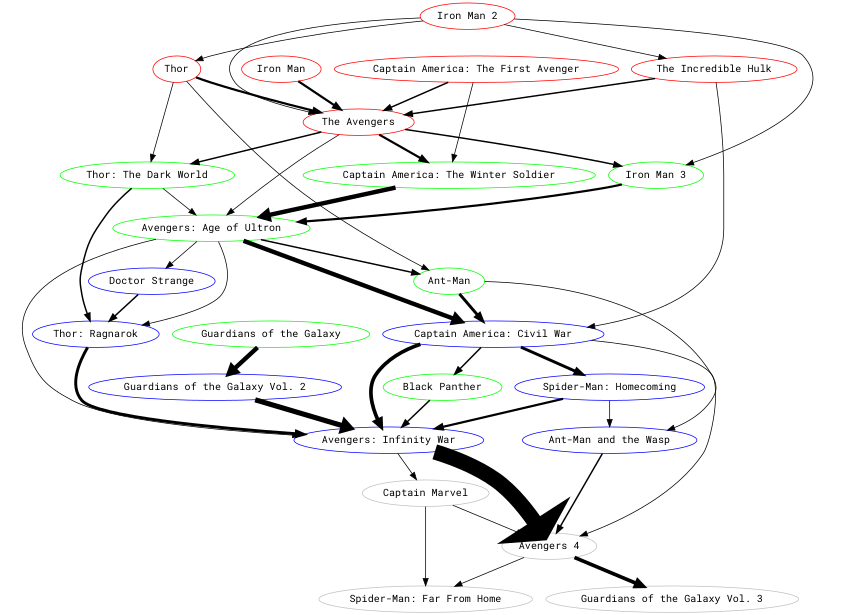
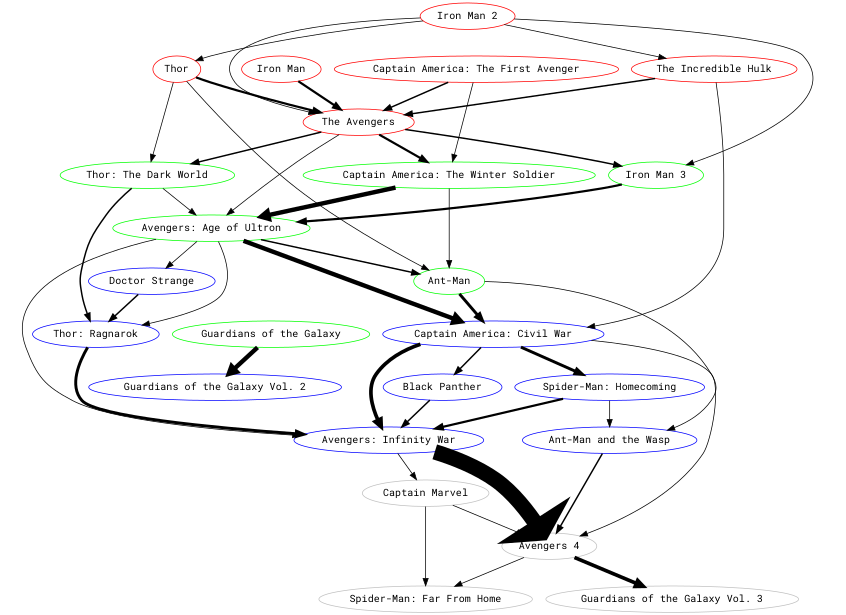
  digraph {
    fontname="Roboto Mono"
    rank=same
    node [color=blue fontname="Roboto Mono"]
    edge [fontname="Roboto Mono" penwidth=1]
    "Avengers 4" [color=grey]
    "Ant-Man and the Wasp"
    "Spider-Man: Far From Home" [color=grey]
    "Guardians of the Galaxy Vol. 3" [color=grey]
    Thor [color=red]
    "The Avengers" [color=red]
    "Thor: The Dark World" [color=green]
    "Ant-Man" [color=green]
    "Iron Man 3" [color=green]
    "Captain America: The Winter Soldier" [color=green]
    "Avengers: Age of Ultron" [color=green]
    "Thor: Ragnarok"
    "Captain America: The First Avenger" [color=red]
    "Avengers: Infinity War"
    "Captain Marvel" [color=grey]
    "Doctor Strange"
    "Captain America: Civil War"
    "Iron Man" [color=red]
    "Iron Man 2" [color=red]
    "The Incredible Hulk" [color=red]
-   "Black Panther" [color=green]
+   "Black Panther"
    "Spider-Man: Homecoming"
    "Guardians of the Galaxy Vol. 2"
    "Guardians of the Galaxy" [color=green]
    "Avengers 4" -> "Spider-Man: Far From Home"
    "Avengers 4" -> "Guardians of the Galaxy Vol. 3" [penwidth=5]
    "Ant-Man and the Wasp" -> "Avengers 4" [penwidth=2]
    Thor -> "The Avengers" [penwidth=3]
    Thor -> "Thor: The Dark World"
    Thor -> "Ant-Man"
    "The Avengers" -> "Thor: The Dark World" [penwidth=2]
    "The Avengers" -> "Iron Man 3" [penwidth=2]
    "The Avengers" -> "Captain America: The Winter Soldier" [penwidth=3]
    "The Avengers" -> "Avengers: Age of Ultron"
    "Thor: The Dark World" -> "Avengers: Age of Ultron"
    "Thor: The Dark World" -> "Thor: Ragnarok" [penwidth=2]
    "Ant-Man" -> "Ant-Man and the Wasp"
    "Ant-Man" -> "Captain America: Civil War" [penwidth=4]
    "Iron Man 3" -> "Avengers: Age of Ultron" [penwidth=3]
+   "Captain America: The Winter Soldier" -> "Ant-Man"
    "Captain America: The Winter Soldier" -> "Avengers: Age of Ultron" [penwidth=6]
    "Avengers: Age of Ultron" -> "Ant-Man" [penwidth=2]
    "Avengers: Age of Ultron" -> "Thor: Ragnarok"
    "Avengers: Age of Ultron" -> "Avengers: Infinity War"
    "Avengers: Age of Ultron" -> "Doctor Strange"
    "Avengers: Age of Ultron" -> "Captain America: Civil War" [penwidth=6]
    "Thor: Ragnarok" -> "Avengers: Infinity War" [penwidth=4]
    "Captain America: The First Avenger" -> "The Avengers" [penwidth=2]
    "Captain America: The First Avenger" -> "Captain America: The Winter Soldier"
    "Avengers: Infinity War" -> "Avengers 4" [penwidth=21]
    "Avengers: Infinity War" -> "Captain Marvel"
    "Captain Marvel" -> "Avengers 4"
    "Captain Marvel" -> "Spider-Man: Far From Home"
    "Doctor Strange" -> "Thor: Ragnarok" [penwidth=2]
    "Captain America: Civil War" -> "Avengers 4"
    "Captain America: Civil War" -> "Avengers: Infinity War" [penwidth=5]
    "Captain America: Civil War" -> "Black Panther" [penwidth=2]
    "Captain America: Civil War" -> "Spider-Man: Homecoming" [penwidth=4]
    "Iron Man" -> "The Avengers" [penwidth=3]
    "Iron Man 2" -> Thor
    "Iron Man 2" -> "The Avengers"
    "Iron Man 2" -> "Iron Man 3"
    "Iron Man 2" -> "The Incredible Hulk"
    "The Incredible Hulk" -> "The Avengers" [penwidth=2]
    "The Incredible Hulk" -> "Captain America: Civil War"
    "Black Panther" -> "Avengers: Infinity War" [penwidth=2]
    "Spider-Man: Homecoming" -> "Ant-Man and the Wasp"
    "Spider-Man: Homecoming" -> "Avengers: Infinity War" [penwidth=3]
-   "Guardians of the Galaxy Vol. 2" -> "Avengers: Infinity War" [penwidth=7]
    "Guardians of the Galaxy" -> "Guardians of the Galaxy Vol. 2" [penwidth=6]
  }
